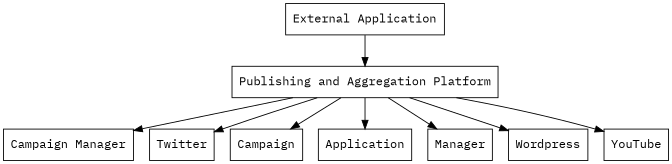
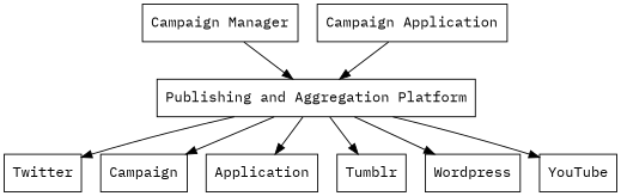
  digraph {
    fontname="IBM Plex Mono"
    node [fontname="IBM Plex Mono" shape=box]
    edge [fontname="IBM Plex Mono"]
    "Campaign Manager"
    "Publishing and Aggregation Platform"
    Twitter
    n4 [label=Campaign]
    n5 [label=Application]
-   Tumblr [label=Manager]
+   Tumblr
    Wordpress
    YouTube
-   "External Application"
-   "Publishing and Aggregation Platform" -> "Campaign Manager"
+   "External Application" [label="Campaign Application"]
+   "Campaign Manager" -> "Publishing and Aggregation Platform"
    "Publishing and Aggregation Platform" -> Twitter
    "Publishing and Aggregation Platform" -> n4
    "Publishing and Aggregation Platform" -> n5
    "Publishing and Aggregation Platform" -> Tumblr
    "Publishing and Aggregation Platform" -> Wordpress
    "Publishing and Aggregation Platform" -> YouTube
    "External Application" -> "Publishing and Aggregation Platform"
  }
